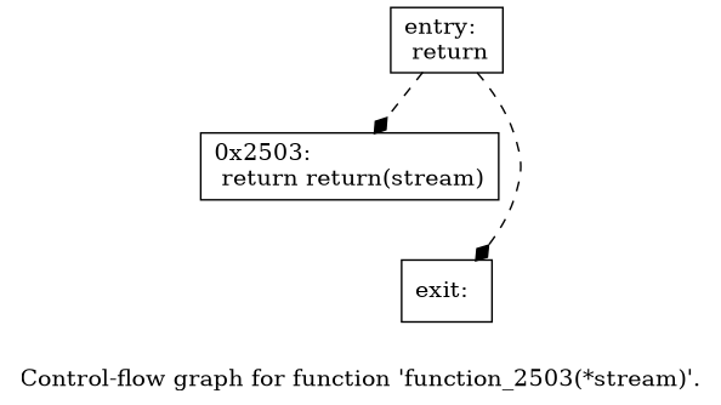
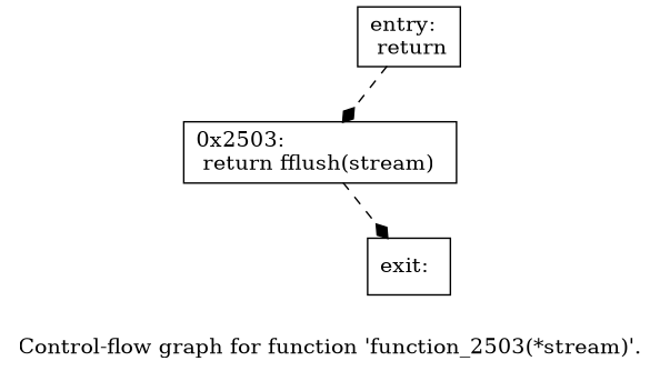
  digraph {
    label="Control-flow graph for function 'function_2503(*stream)'."
    node [shape=record]
    edge [arrowhead=diamond style=dashed]
    n1 [label="{entry:\l  return\l}"]
-   n2 [label="{0x2503:\l  return return(stream)\l}"]
+   n2 [label="{0x2503:\l  return fflush(stream)\l}"]
    n3 [label="{exit:\l}"]
    n1 -> n2
-   n1 -> n3
+   n2 -> n3
  }
